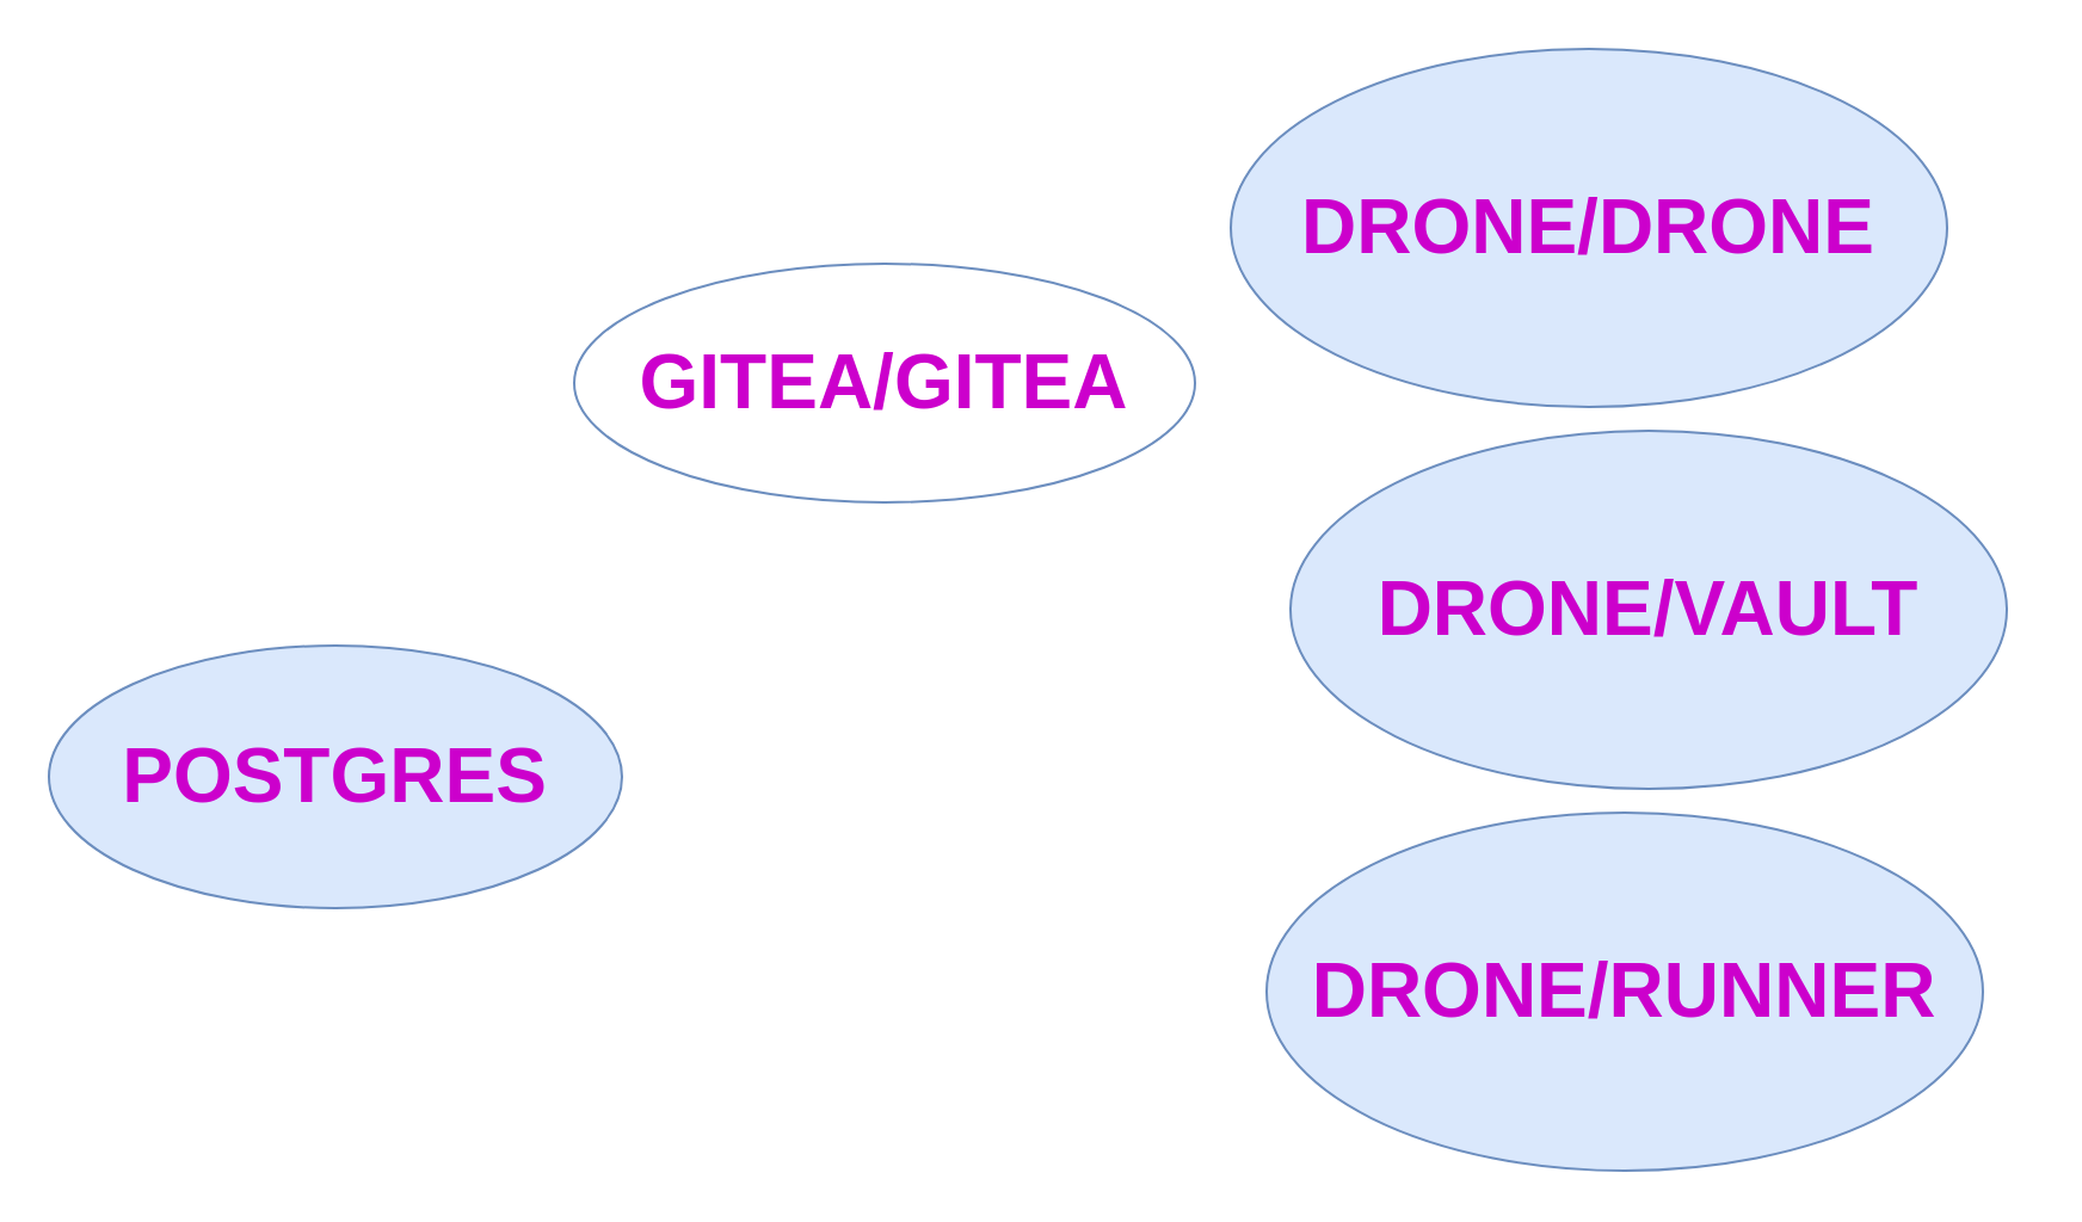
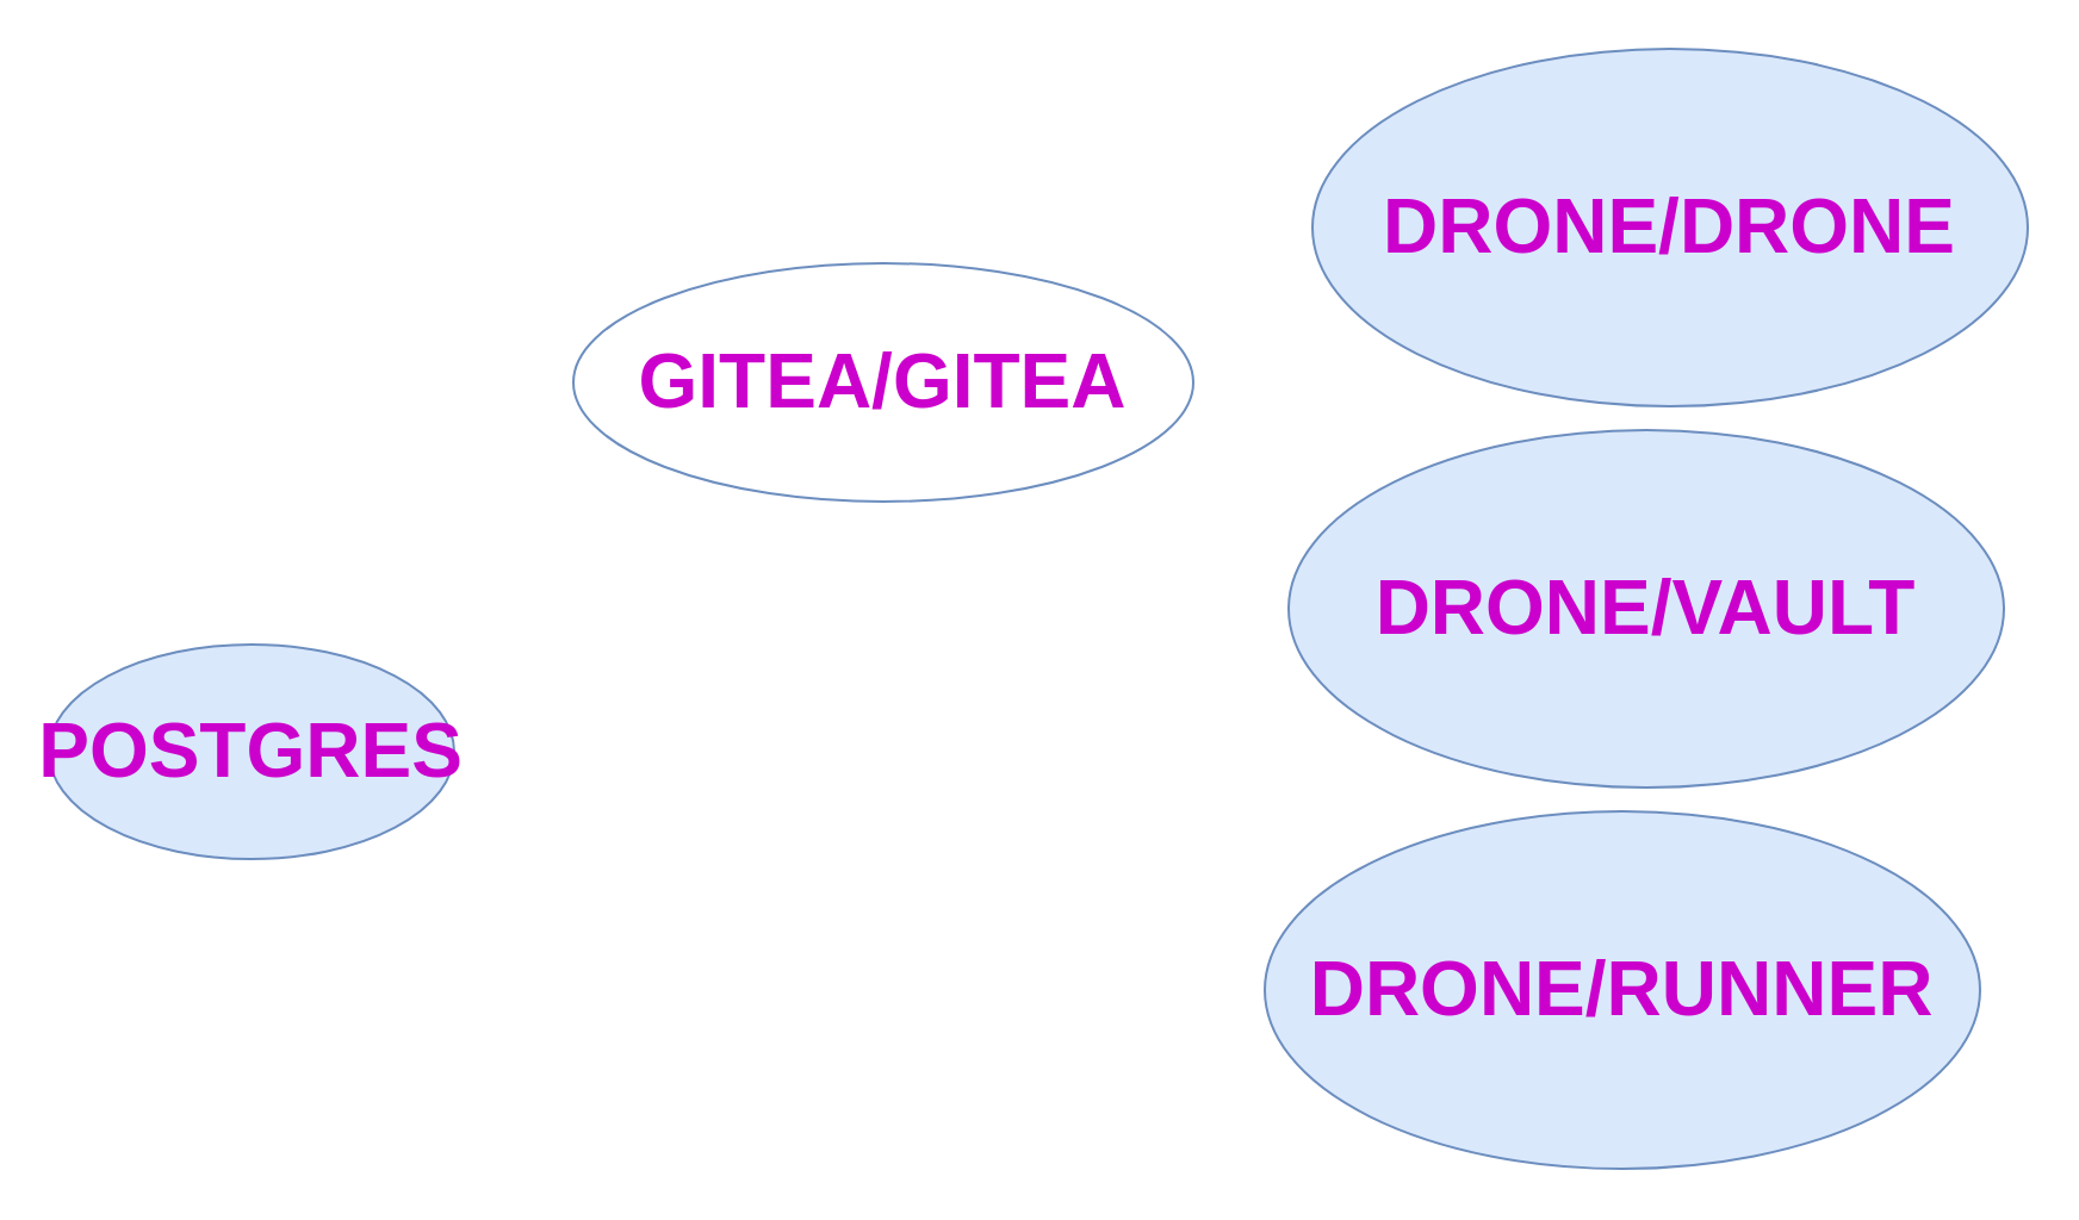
  <mxCell id="0" />
  <mxCell id="1" parent="0" />
  <mxCell id="2" value="GITEA/GITEA" style="ellipse;whiteSpace=wrap;html=1;fillColor=#ffffff;strokeColor=#6c8ebf;fontSize=32;fontStyle=1;fontColor=#CC00CC;" vertex="1" parent="1"><mxGeometry x="240" y="110" width="260" height="100" as="geometry" /></mxCell>
- <mxCell id="3" value="POSTGRES" style="ellipse;whiteSpace=wrap;html=1;fillColor=#dae8fc;strokeColor=#6c8ebf;fontSize=32;fontStyle=1;fontColor=#CC00CC;" vertex="1" parent="1"><mxGeometry x="20" y="270" width="240" height="110" as="geometry" /></mxCell>
+ <mxCell id="3" value="POSTGRES" style="ellipse;whiteSpace=wrap;html=1;fillColor=#dae8fc;strokeColor=#6c8ebf;fontSize=32;fontStyle=1;fontColor=#CC00CC;" vertex="1" parent="1"><mxGeometry x="20" y="270" width="170" height="90" as="geometry" /></mxCell>
  <mxCell id="4" value="DRONE/RUNNER" style="ellipse;whiteSpace=wrap;html=1;fillColor=#dae8fc;strokeColor=#6c8ebf;fontSize=32;fontStyle=1;fontColor=#CC00CC;" vertex="1" parent="1"><mxGeometry x="530" y="340" width="300" height="150" as="geometry" /></mxCell>
  <mxCell id="5" value="DRONE/VAULT" style="ellipse;whiteSpace=wrap;html=1;fillColor=#dae8fc;strokeColor=#6c8ebf;fontSize=32;fontStyle=1;fontColor=#CC00CC;" vertex="1" parent="1"><mxGeometry x="540" y="180" width="300" height="150" as="geometry" /></mxCell>
- <mxCell id="6" value="DRONE/DRONE" style="ellipse;whiteSpace=wrap;html=1;fillColor=#dae8fc;strokeColor=#6c8ebf;fontSize=32;fontStyle=1;fontColor=#CC00CC;" vertex="1" parent="1"><mxGeometry x="515" y="20" width="300" height="150" as="geometry" /></mxCell>
+ <mxCell id="6" value="DRONE/DRONE" style="ellipse;whiteSpace=wrap;html=1;fillColor=#dae8fc;strokeColor=#6c8ebf;fontSize=32;fontStyle=1;fontColor=#CC00CC;" vertex="1" parent="1"><mxGeometry x="550" y="20" width="300" height="150" as="geometry" /></mxCell>
